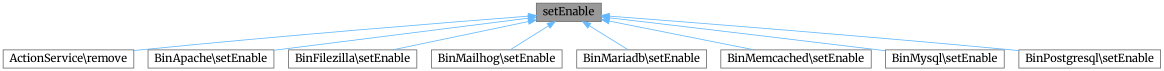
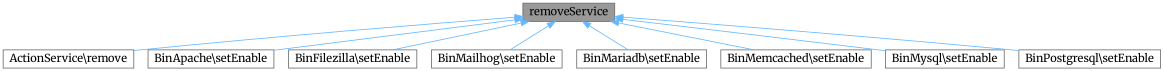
  digraph {
    rankdir=TB
    fontname=Merriweather
    node [color=grey40 fillcolor=white fontname=Merriweather fontsize=14 shape=box style=filled]
    edge [color=steelblue1 dir=back fontname=Merriweather fontsize=14 labelfontname=Helvetica labelfontsize=14 style=solid]
-   n1 [color=gray40 fillcolor=grey60 fontcolor=black height=0.2 label=setEnable width=0.4]
+   n1 [color=gray40 fillcolor=grey60 fontcolor=black height=0.2 label=removeService width=0.4]
    n2 [height=0.2 label="ActionService\\remove" width=0.4]
    n3 [height=0.2 label="BinApache\\setEnable" width=0.4]
    n4 [height=0.2 label="BinFilezilla\\setEnable" width=0.4]
    n5 [height=0.2 label="BinMailhog\\setEnable" width=0.4]
    n6 [height=0.2 label="BinMariadb\\setEnable" width=0.4]
    n7 [height=0.2 label="BinMemcached\\setEnable" width=0.4]
    n8 [height=0.2 label="BinMysql\\setEnable" width=0.4]
    n9 [height=0.2 label="BinPostgresql\\setEnable" width=0.4]
    n1 -> n2
    n1 -> n3
    n1 -> n4
    n1 -> n5
    n1 -> n6
    n1 -> n7
    n1 -> n8
    n1 -> n9
  }
